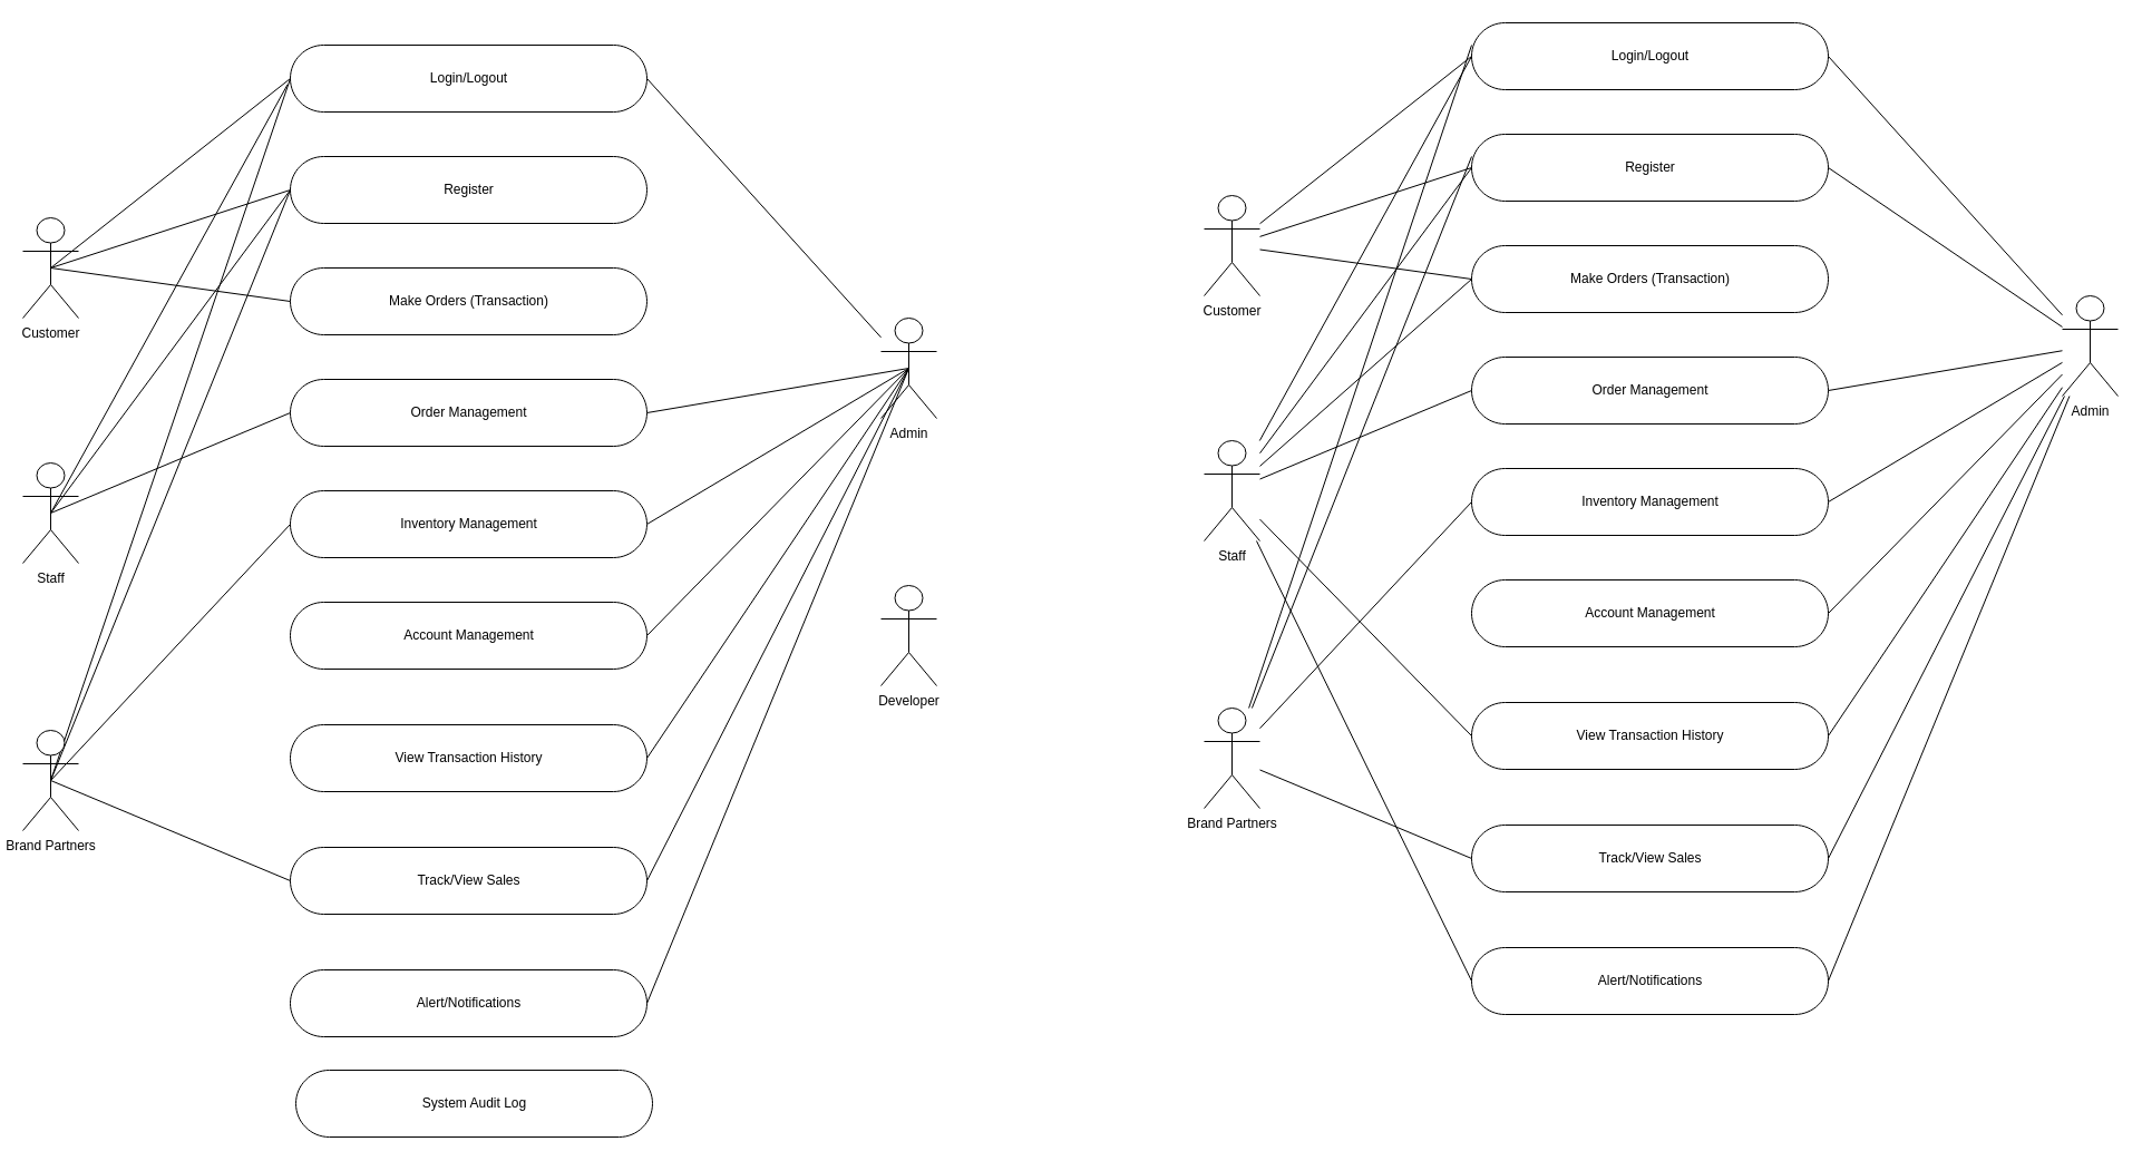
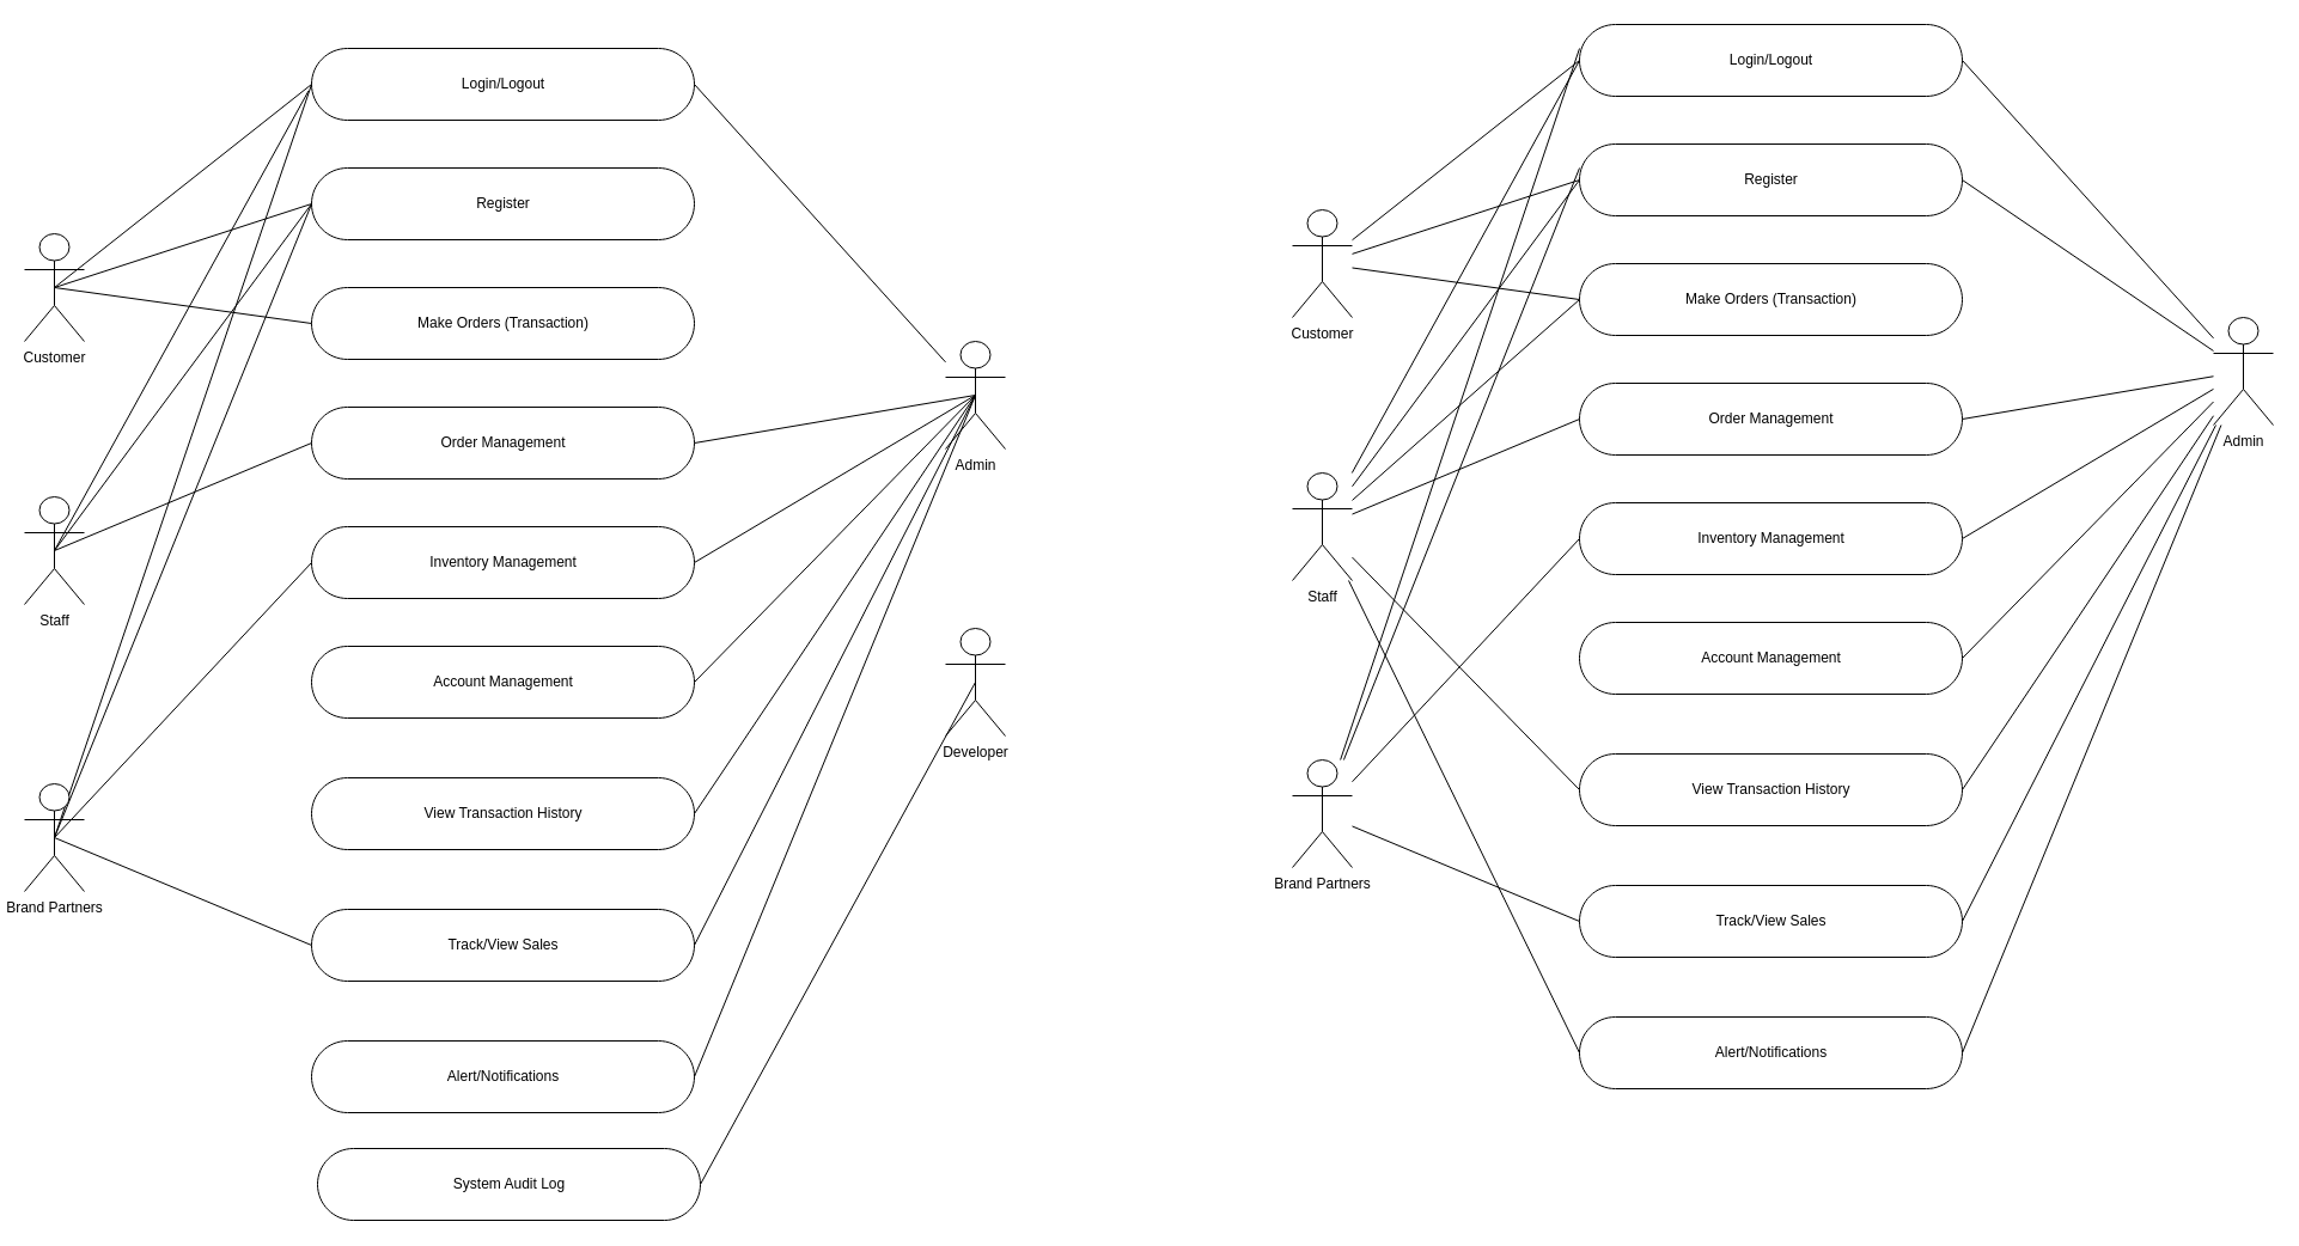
  <mxCell id="0" />
  <mxCell id="1" parent="0" />
  <mxCell id="2" value="Login/Logout" style="html=1;dashed=0;whitespace=wrap;shape=mxgraph.dfd.start" parent="1" vertex="1"><mxGeometry x="260" y="40" width="320" height="60" as="geometry" /></mxCell>
  <mxCell id="3" value="Register" style="html=1;dashed=0;whitespace=wrap;shape=mxgraph.dfd.start" parent="1" vertex="1"><mxGeometry x="260" y="140" width="320" height="60" as="geometry" /></mxCell>
  <mxCell id="4" value="Make Orders (Transaction)" style="html=1;dashed=0;whitespace=wrap;shape=mxgraph.dfd.start" parent="1" vertex="1"><mxGeometry x="260" y="240" width="320" height="60" as="geometry" /></mxCell>
  <mxCell id="5" value="Order Management" style="html=1;dashed=0;whitespace=wrap;shape=mxgraph.dfd.start" parent="1" vertex="1"><mxGeometry x="260" y="340" width="320" height="60" as="geometry" /></mxCell>
  <mxCell id="6" value="Account Management" style="html=1;dashed=0;whitespace=wrap;shape=mxgraph.dfd.start" parent="1" vertex="1"><mxGeometry x="260" y="540" width="320" height="60" as="geometry" /></mxCell>
  <mxCell id="7" value="Alert/Notifications" style="html=1;dashed=0;whitespace=wrap;shape=mxgraph.dfd.start" parent="1" vertex="1"><mxGeometry x="260" y="870" width="320" height="60" as="geometry" /></mxCell>
  <mxCell id="8" value="View Transaction History" style="html=1;dashed=0;whitespace=wrap;shape=mxgraph.dfd.start" parent="1" vertex="1"><mxGeometry x="260" y="650" width="320" height="60" as="geometry" /></mxCell>
  <mxCell id="9" value="Track/View Sales" style="html=1;dashed=0;whitespace=wrap;shape=mxgraph.dfd.start" parent="1" vertex="1"><mxGeometry x="260" y="760" width="320" height="60" as="geometry" /></mxCell>
  <mxCell id="10" style="edgeStyle=none;html=1;exitX=0.5;exitY=0.5;exitDx=0;exitDy=0;exitPerimeter=0;entryX=1;entryY=0.5;entryDx=0;entryDy=0;entryPerimeter=0;endArrow=none;endFill=0;" parent="1" source="17" target="22" edge="1"><mxGeometry relative="1" as="geometry" /></mxCell>
  <mxCell id="11" style="edgeStyle=none;html=1;exitX=0.5;exitY=0.5;exitDx=0;exitDy=0;exitPerimeter=0;entryX=1;entryY=0.5;entryDx=0;entryDy=0;entryPerimeter=0;endArrow=none;endFill=0;" parent="1" source="17" target="6" edge="1"><mxGeometry relative="1" as="geometry" /></mxCell>
  <mxCell id="12" style="edgeStyle=none;html=1;exitX=0.5;exitY=0.5;exitDx=0;exitDy=0;exitPerimeter=0;entryX=1;entryY=0.5;entryDx=0;entryDy=0;entryPerimeter=0;endArrow=none;endFill=0;" parent="1" source="17" target="8" edge="1"><mxGeometry relative="1" as="geometry" /></mxCell>
  <mxCell id="13" style="edgeStyle=none;html=1;exitX=0.5;exitY=0.5;exitDx=0;exitDy=0;exitPerimeter=0;entryX=1;entryY=0.5;entryDx=0;entryDy=0;entryPerimeter=0;endArrow=none;endFill=0;" parent="1" source="17" target="5" edge="1"><mxGeometry relative="1" as="geometry" /></mxCell>
  <mxCell id="14" style="edgeStyle=none;html=1;exitX=0.5;exitY=0.5;exitDx=0;exitDy=0;exitPerimeter=0;entryX=1;entryY=0.5;entryDx=0;entryDy=0;entryPerimeter=0;endArrow=none;endFill=0;" parent="1" source="17" target="9" edge="1"><mxGeometry relative="1" as="geometry" /></mxCell>
  <mxCell id="15" style="edgeStyle=none;html=1;exitX=0.5;exitY=0.5;exitDx=0;exitDy=0;exitPerimeter=0;entryX=1;entryY=0.5;entryDx=0;entryDy=0;entryPerimeter=0;endArrow=none;endFill=0;" parent="1" source="17" target="7" edge="1"><mxGeometry relative="1" as="geometry" /></mxCell>
  <mxCell id="16" style="edgeStyle=none;html=1;entryX=1;entryY=0.5;entryDx=0;entryDy=0;entryPerimeter=0;endArrow=none;endFill=0;" parent="1" source="17" target="2" edge="1"><mxGeometry relative="1" as="geometry" /></mxCell>
  <mxCell id="17" value="Admin" style="shape=umlActor;verticalLabelPosition=bottom;verticalAlign=top;html=1;outlineConnect=0;" parent="1" vertex="1"><mxGeometry x="790" y="285" width="50" height="90" as="geometry" /></mxCell>
  <mxCell id="18" style="edgeStyle=none;html=1;exitX=0.5;exitY=0.5;exitDx=0;exitDy=0;exitPerimeter=0;entryX=-0.008;entryY=0.592;entryDx=0;entryDy=0;entryPerimeter=0;endArrow=none;endFill=0;" parent="1" source="21" target="2" edge="1"><mxGeometry relative="1" as="geometry" /></mxCell>
  <mxCell id="19" style="edgeStyle=none;html=1;exitX=0.5;exitY=0.5;exitDx=0;exitDy=0;exitPerimeter=0;entryX=0;entryY=0.5;entryDx=0;entryDy=0;entryPerimeter=0;endArrow=none;endFill=0;" parent="1" source="21" target="3" edge="1"><mxGeometry relative="1" as="geometry" /></mxCell>
  <mxCell id="20" style="edgeStyle=none;html=1;exitX=0.5;exitY=0.5;exitDx=0;exitDy=0;exitPerimeter=0;entryX=0;entryY=0.5;entryDx=0;entryDy=0;entryPerimeter=0;endArrow=none;endFill=0;" parent="1" source="21" target="5" edge="1"><mxGeometry relative="1" as="geometry" /></mxCell>
  <mxCell id="21" value="Staff" style="shape=umlActor;verticalLabelPosition=bottom;verticalAlign=top;html=1;outlineConnect=0;" parent="1" vertex="1"><mxGeometry x="20" y="415" width="50" height="90" as="geometry" /></mxCell>
  <mxCell id="22" value="Inventory Management" style="html=1;dashed=0;whitespace=wrap;shape=mxgraph.dfd.start" parent="1" vertex="1"><mxGeometry x="260" y="440" width="320" height="60" as="geometry" /></mxCell>
  <mxCell id="23" style="edgeStyle=none;html=1;exitX=0.5;exitY=0.5;exitDx=0;exitDy=0;exitPerimeter=0;entryX=0;entryY=0.5;entryDx=0;entryDy=0;entryPerimeter=0;endArrow=none;endFill=0;" parent="1" source="26" target="2" edge="1"><mxGeometry relative="1" as="geometry" /></mxCell>
  <mxCell id="24" style="edgeStyle=none;html=1;exitX=0.5;exitY=0.5;exitDx=0;exitDy=0;exitPerimeter=0;entryX=0;entryY=0.5;entryDx=0;entryDy=0;entryPerimeter=0;endArrow=none;endFill=0;" parent="1" source="26" target="3" edge="1"><mxGeometry relative="1" as="geometry" /></mxCell>
  <mxCell id="25" style="edgeStyle=none;html=1;exitX=0.5;exitY=0.5;exitDx=0;exitDy=0;exitPerimeter=0;entryX=0;entryY=0.5;entryDx=0;entryDy=0;entryPerimeter=0;endArrow=none;endFill=0;" parent="1" source="26" target="4" edge="1"><mxGeometry relative="1" as="geometry" /></mxCell>
  <mxCell id="26" value="Customer" style="shape=umlActor;verticalLabelPosition=bottom;verticalAlign=top;html=1;outlineConnect=0;" parent="1" vertex="1"><mxGeometry x="20" y="195" width="50" height="90" as="geometry" /></mxCell>
  <mxCell id="27" style="edgeStyle=none;html=1;exitX=0.5;exitY=0.5;exitDx=0;exitDy=0;exitPerimeter=0;entryX=0;entryY=0.5;entryDx=0;entryDy=0;entryPerimeter=0;endArrow=none;endFill=0;" parent="1" source="31" target="3" edge="1"><mxGeometry relative="1" as="geometry" /></mxCell>
  <mxCell id="28" style="edgeStyle=none;html=1;exitX=0.5;exitY=0.5;exitDx=0;exitDy=0;exitPerimeter=0;entryX=0;entryY=0.5;entryDx=0;entryDy=0;entryPerimeter=0;endArrow=none;endFill=0;" parent="1" source="31" target="2" edge="1"><mxGeometry relative="1" as="geometry" /></mxCell>
  <mxCell id="29" style="edgeStyle=none;html=1;exitX=0.5;exitY=0.5;exitDx=0;exitDy=0;exitPerimeter=0;endArrow=none;endFill=0;entryX=0;entryY=0.5;entryDx=0;entryDy=0;entryPerimeter=0;" parent="1" source="31" target="9" edge="1"><mxGeometry relative="1" as="geometry"><mxPoint x="250" y="790" as="targetPoint" /></mxGeometry></mxCell>
  <mxCell id="30" style="edgeStyle=none;html=1;exitX=0.5;exitY=0.5;exitDx=0;exitDy=0;exitPerimeter=0;entryX=0;entryY=0.5;entryDx=0;entryDy=0;entryPerimeter=0;endArrow=none;endFill=0;" parent="1" source="31" target="22" edge="1"><mxGeometry relative="1" as="geometry" /></mxCell>
  <mxCell id="31" value="Brand Partners" style="shape=umlActor;verticalLabelPosition=bottom;verticalAlign=top;html=1;outlineConnect=0;" parent="1" vertex="1"><mxGeometry x="20" y="655" width="50" height="90" as="geometry" /></mxCell>
+ <mxCell id="32" style="edgeStyle=none;html=1;exitX=0.5;exitY=0.5;exitDx=0;exitDy=0;exitPerimeter=0;entryX=1;entryY=0.5;entryDx=0;entryDy=0;entryPerimeter=0;endArrow=none;endFill=0;" parent="1" source="33" target="34" edge="1"><mxGeometry relative="1" as="geometry" /></mxCell>
  <mxCell id="33" value="Developer" style="shape=umlActor;verticalLabelPosition=bottom;verticalAlign=top;html=1;outlineConnect=0;" parent="1" vertex="1"><mxGeometry x="790" y="525" width="50" height="90" as="geometry" /></mxCell>
  <mxCell id="34" value="System Audit Log" style="html=1;dashed=0;whitespace=wrap;shape=mxgraph.dfd.start" parent="1" vertex="1"><mxGeometry x="265" y="960" width="320" height="60" as="geometry" /></mxCell>
  <mxCell id="35" value="Login/Logout" style="html=1;dashed=0;whitespace=wrap;shape=mxgraph.dfd.start" parent="1" vertex="1"><mxGeometry x="1320" y="20" width="320" height="60" as="geometry" /></mxCell>
  <mxCell id="36" value="Register" style="html=1;dashed=0;whitespace=wrap;shape=mxgraph.dfd.start" parent="1" vertex="1"><mxGeometry x="1320" y="120" width="320" height="60" as="geometry" /></mxCell>
  <mxCell id="37" value="Make Orders (Transaction)" style="html=1;dashed=0;whitespace=wrap;shape=mxgraph.dfd.start" parent="1" vertex="1"><mxGeometry x="1320" y="220" width="320" height="60" as="geometry" /></mxCell>
  <mxCell id="38" value="Order Management" style="html=1;dashed=0;whitespace=wrap;shape=mxgraph.dfd.start" parent="1" vertex="1"><mxGeometry x="1320" y="320" width="320" height="60" as="geometry" /></mxCell>
  <mxCell id="39" value="Account Management" style="html=1;dashed=0;whitespace=wrap;shape=mxgraph.dfd.start" parent="1" vertex="1"><mxGeometry x="1320" y="520" width="320" height="60" as="geometry" /></mxCell>
  <mxCell id="40" value="Alert/Notifications" style="html=1;dashed=0;whitespace=wrap;shape=mxgraph.dfd.start" parent="1" vertex="1"><mxGeometry x="1320" y="850" width="320" height="60" as="geometry" /></mxCell>
  <mxCell id="41" value="View Transaction History" style="html=1;dashed=0;whitespace=wrap;shape=mxgraph.dfd.start" parent="1" vertex="1"><mxGeometry x="1320" y="630" width="320" height="60" as="geometry" /></mxCell>
  <mxCell id="42" value="Track/View Sales" style="html=1;dashed=0;whitespace=wrap;shape=mxgraph.dfd.start" parent="1" vertex="1"><mxGeometry x="1320" y="740" width="320" height="60" as="geometry" /></mxCell>
  <mxCell id="43" style="edgeStyle=none;html=1;entryX=1;entryY=0.5;entryDx=0;entryDy=0;entryPerimeter=0;endArrow=none;endFill=0;" parent="1" source="51" target="35" edge="1"><mxGeometry relative="1" as="geometry" /></mxCell>
  <mxCell id="44" style="edgeStyle=none;html=1;entryX=1;entryY=0.5;entryDx=0;entryDy=0;entryPerimeter=0;endArrow=none;endFill=0;" parent="1" source="51" target="36" edge="1"><mxGeometry relative="1" as="geometry" /></mxCell>
  <mxCell id="45" style="edgeStyle=none;html=1;entryX=1;entryY=0.5;entryDx=0;entryDy=0;entryPerimeter=0;endArrow=none;endFill=0;" parent="1" source="51" target="38" edge="1"><mxGeometry relative="1" as="geometry" /></mxCell>
  <mxCell id="46" style="edgeStyle=none;html=1;entryX=1;entryY=0.5;entryDx=0;entryDy=0;entryPerimeter=0;endArrow=none;endFill=0;" parent="1" source="51" target="59" edge="1"><mxGeometry relative="1" as="geometry" /></mxCell>
  <mxCell id="47" style="edgeStyle=none;html=1;entryX=1;entryY=0.5;entryDx=0;entryDy=0;entryPerimeter=0;endArrow=none;endFill=0;" parent="1" source="51" target="39" edge="1"><mxGeometry relative="1" as="geometry" /></mxCell>
  <mxCell id="48" style="edgeStyle=none;html=1;entryX=1;entryY=0.5;entryDx=0;entryDy=0;entryPerimeter=0;endArrow=none;endFill=0;" parent="1" source="51" target="41" edge="1"><mxGeometry relative="1" as="geometry" /></mxCell>
  <mxCell id="49" style="edgeStyle=none;html=1;entryX=1;entryY=0.5;entryDx=0;entryDy=0;entryPerimeter=0;endArrow=none;endFill=0;" parent="1" source="51" target="42" edge="1"><mxGeometry relative="1" as="geometry" /></mxCell>
  <mxCell id="50" style="edgeStyle=none;html=1;entryX=1;entryY=0.5;entryDx=0;entryDy=0;entryPerimeter=0;endArrow=none;endFill=0;" parent="1" source="51" target="40" edge="1"><mxGeometry relative="1" as="geometry" /></mxCell>
  <mxCell id="51" value="Admin" style="shape=umlActor;verticalLabelPosition=bottom;verticalAlign=top;html=1;outlineConnect=0;" parent="1" vertex="1"><mxGeometry x="1850" y="265" width="50" height="90" as="geometry" /></mxCell>
  <mxCell id="52" style="edgeStyle=none;html=1;entryX=0;entryY=0.5;entryDx=0;entryDy=0;entryPerimeter=0;endArrow=none;endFill=0;" parent="1" source="58" target="35" edge="1"><mxGeometry relative="1" as="geometry" /></mxCell>
  <mxCell id="53" style="edgeStyle=none;html=1;entryX=0;entryY=0.5;entryDx=0;entryDy=0;entryPerimeter=0;endArrow=none;endFill=0;" parent="1" source="58" target="36" edge="1"><mxGeometry relative="1" as="geometry" /></mxCell>
  <mxCell id="54" style="edgeStyle=none;html=1;entryX=0;entryY=0.5;entryDx=0;entryDy=0;entryPerimeter=0;endArrow=none;endFill=0;" parent="1" source="58" target="37" edge="1"><mxGeometry relative="1" as="geometry" /></mxCell>
  <mxCell id="55" style="edgeStyle=none;html=1;entryX=0;entryY=0.5;entryDx=0;entryDy=0;entryPerimeter=0;endArrow=none;endFill=0;" parent="1" source="58" target="38" edge="1"><mxGeometry relative="1" as="geometry" /></mxCell>
  <mxCell id="56" style="edgeStyle=none;html=1;entryX=0;entryY=0.5;entryDx=0;entryDy=0;entryPerimeter=0;endArrow=none;endFill=0;" parent="1" source="58" target="41" edge="1"><mxGeometry relative="1" as="geometry" /></mxCell>
  <mxCell id="57" style="edgeStyle=none;html=1;entryX=0;entryY=0.5;entryDx=0;entryDy=0;entryPerimeter=0;endArrow=none;endFill=0;" parent="1" source="58" target="40" edge="1"><mxGeometry relative="1" as="geometry" /></mxCell>
  <mxCell id="58" value="Staff" style="shape=umlActor;verticalLabelPosition=bottom;verticalAlign=top;html=1;outlineConnect=0;" parent="1" vertex="1"><mxGeometry x="1080" y="395" width="50" height="90" as="geometry" /></mxCell>
  <mxCell id="59" value="Inventory Management" style="html=1;dashed=0;whitespace=wrap;shape=mxgraph.dfd.start" parent="1" vertex="1"><mxGeometry x="1320" y="420" width="320" height="60" as="geometry" /></mxCell>
  <mxCell id="60" style="edgeStyle=none;html=1;entryX=0;entryY=0.5;entryDx=0;entryDy=0;entryPerimeter=0;endArrow=none;endFill=0;" parent="1" source="63" target="35" edge="1"><mxGeometry relative="1" as="geometry" /></mxCell>
  <mxCell id="61" style="edgeStyle=none;html=1;entryX=0;entryY=0.5;entryDx=0;entryDy=0;entryPerimeter=0;endArrow=none;endFill=0;" parent="1" source="63" target="36" edge="1"><mxGeometry relative="1" as="geometry" /></mxCell>
  <mxCell id="62" style="edgeStyle=none;html=1;entryX=0;entryY=0.5;entryDx=0;entryDy=0;entryPerimeter=0;endArrow=none;endFill=0;" parent="1" source="63" target="37" edge="1"><mxGeometry relative="1" as="geometry" /></mxCell>
  <mxCell id="63" value="Customer" style="shape=umlActor;verticalLabelPosition=bottom;verticalAlign=top;html=1;outlineConnect=0;" parent="1" vertex="1"><mxGeometry x="1080" y="175" width="50" height="90" as="geometry" /></mxCell>
  <mxCell id="64" style="edgeStyle=none;html=1;endArrow=none;endFill=0;" parent="1" source="68" edge="1"><mxGeometry relative="1" as="geometry"><mxPoint x="1320" y="40" as="targetPoint" /></mxGeometry></mxCell>
  <mxCell id="65" style="edgeStyle=none;html=1;endArrow=none;endFill=0;" parent="1" source="68" edge="1"><mxGeometry relative="1" as="geometry"><mxPoint x="1320" y="140" as="targetPoint" /></mxGeometry></mxCell>
  <mxCell id="66" style="edgeStyle=none;html=1;entryX=0;entryY=0.5;entryDx=0;entryDy=0;entryPerimeter=0;endArrow=none;endFill=0;" parent="1" source="68" target="59" edge="1"><mxGeometry relative="1" as="geometry" /></mxCell>
  <mxCell id="67" style="edgeStyle=none;html=1;entryX=0;entryY=0.5;entryDx=0;entryDy=0;entryPerimeter=0;endArrow=none;endFill=0;" parent="1" source="68" target="42" edge="1"><mxGeometry relative="1" as="geometry" /></mxCell>
  <mxCell id="68" value="Brand Partners" style="shape=umlActor;verticalLabelPosition=bottom;verticalAlign=top;html=1;outlineConnect=0;" parent="1" vertex="1"><mxGeometry x="1080" y="635" width="50" height="90" as="geometry" /></mxCell>
